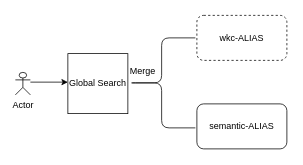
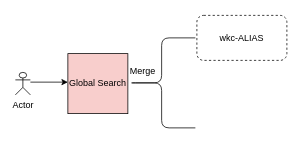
  <mxCell id="0" />
  <mxCell id="1" parent="0" />
  <mxCell id="2" value="Actor" style="shape=umlActor;verticalLabelPosition=bottom;verticalAlign=top;html=1;outlineConnect=0;" vertex="1" parent="1"><mxGeometry x="20" y="96" width="20" height="30" as="geometry" /></mxCell>
- <mxCell id="3" value="Global Search" style="whiteSpace=wrap;html=1;aspect=fixed;" vertex="1" parent="1"><mxGeometry x="90" y="71" width="80" height="80" as="geometry" /></mxCell>
+ <mxCell id="3" value="Global Search" style="whiteSpace=wrap;html=1;aspect=fixed;fillColor=#f8cecc;" vertex="1" parent="1"><mxGeometry x="90" y="71" width="80" height="80" as="geometry" /></mxCell>
  <mxCell id="4" value="" style="endArrow=classic;html=1;rounded=0;exitX=1;exitY=0.333;exitDx=0;exitDy=0;exitPerimeter=0;" edge="1" parent="1"><mxGeometry width="50" height="50" relative="1" as="geometry"><mxPoint x="40" y="109" as="sourcePoint" /><mxPoint x="90" y="109" as="targetPoint" /></mxGeometry></mxCell>
  <mxCell id="5" value="wkc-ALIAS" style="rounded=1;whiteSpace=wrap;html=1;dashed=1;" vertex="1" parent="1"><mxGeometry x="262" y="20" width="120" height="60" as="geometry" /></mxCell>
- <mxCell id="6" value="semantic-ALIAS" style="rounded=1;whiteSpace=wrap;html=1;" vertex="1" parent="1"><mxGeometry x="262" y="138" width="120" height="60" as="geometry" /></mxCell>
  <mxCell id="7" value="" style="shape=curlyBracket;whiteSpace=wrap;html=1;rounded=1;labelPosition=left;verticalLabelPosition=middle;align=right;verticalAlign=middle;" vertex="1" parent="1"><mxGeometry x="170" y="50" width="90" height="120" as="geometry" /></mxCell>
  <mxCell id="8" value="Merge" style="text;html=1;strokeColor=none;fillColor=none;align=center;verticalAlign=middle;whiteSpace=wrap;rounded=0;" vertex="1" parent="1"><mxGeometry x="160" y="80" width="60" height="30" as="geometry" /></mxCell>
